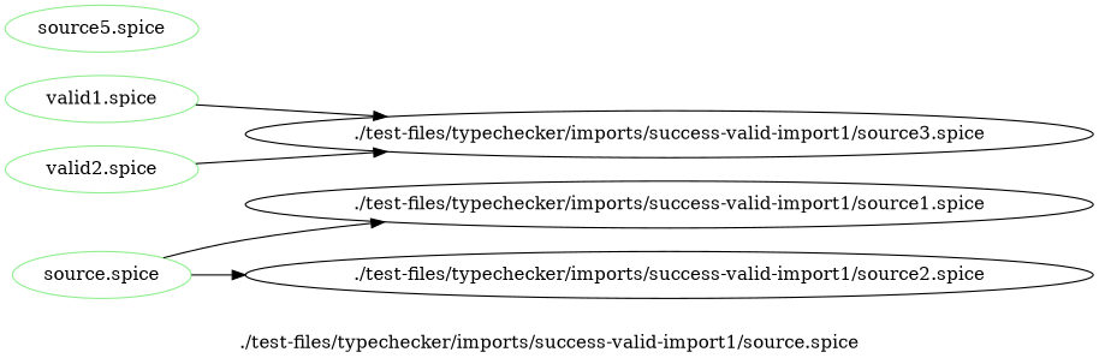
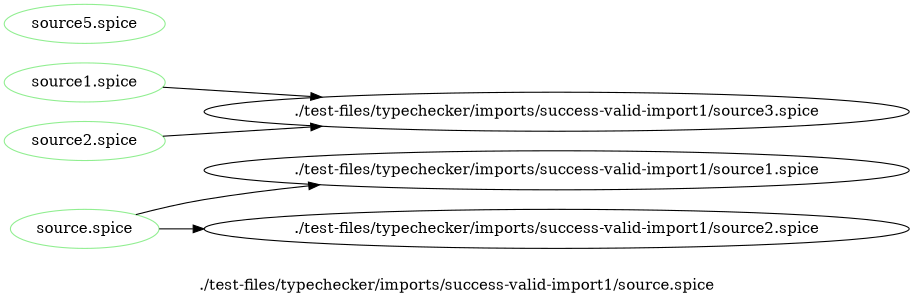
  digraph {
    label="./test-files/typechecker/imports/success-valid-import1/source.spice"
    rankdir=LR
    node [color=lightgreen]
    n1 [label="source.spice"]
    "./test-files/typechecker/imports/success-valid-import1/source1.spice" [color=""]
    "./test-files/typechecker/imports/success-valid-import1/source2.spice" [color=""]
-   n4 [label="valid1.spice"]
+   n4 [label="source1.spice"]
    "./test-files/typechecker/imports/success-valid-import1/source3.spice" [color=""]
    n6 [label="source5.spice"]
-   n7 [label="valid2.spice"]
+   n7 [label="source2.spice"]
    n1 -> "./test-files/typechecker/imports/success-valid-import1/source1.spice"
    n1 -> "./test-files/typechecker/imports/success-valid-import1/source2.spice"
    n4 -> "./test-files/typechecker/imports/success-valid-import1/source3.spice"
    n7 -> "./test-files/typechecker/imports/success-valid-import1/source3.spice"
  }
